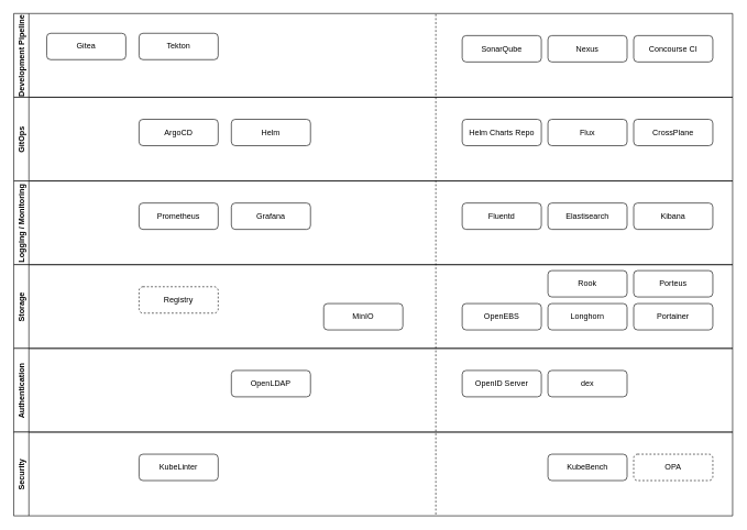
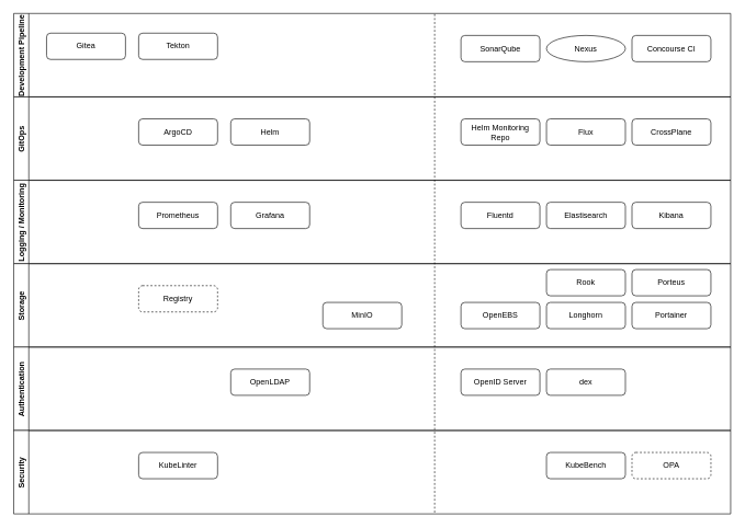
  <mxCell id="0" />
  <mxCell id="1" parent="0" />
  <mxCell id="2" value="Development Pipeline" style="swimlane;horizontal=0;" vertex="1" parent="1"><mxGeometry x="20" y="20" width="1090" height="127" as="geometry" /></mxCell>
  <mxCell id="3" value="Gitea" style="rounded=1;whiteSpace=wrap;html=1;gradientDirection=east;" vertex="1" parent="2"><mxGeometry x="50" y="30" width="120" height="40" as="geometry" /></mxCell>
  <mxCell id="4" value="Tekton" style="rounded=1;whiteSpace=wrap;html=1;" vertex="1" parent="2"><mxGeometry x="190" y="30" width="120" height="40" as="geometry" /></mxCell>
  <mxCell id="5" value="SonarQube" style="rounded=1;whiteSpace=wrap;html=1;" vertex="1" parent="2"><mxGeometry x="680" y="33.5" width="120" height="40" as="geometry" /></mxCell>
- <mxCell id="6" value="Nexus" style="rounded=1;whiteSpace=wrap;html=1;" vertex="1" parent="2"><mxGeometry x="810" y="33.5" width="120" height="40" as="geometry" /></mxCell>
+ <mxCell id="6" value="Nexus" style="ellipse;whiteSpace=wrap;html=1;" vertex="1" parent="2"><mxGeometry x="810" y="33.5" width="120" height="40" as="geometry" /></mxCell>
  <mxCell id="7" value="Concourse CI" style="rounded=1;whiteSpace=wrap;html=1;" vertex="1" parent="2"><mxGeometry x="940" y="33.5" width="120" height="40" as="geometry" /></mxCell>
  <mxCell id="8" value="GitOps" style="swimlane;horizontal=0;" vertex="1" parent="1"><mxGeometry x="20" y="147" width="1090" height="127" as="geometry" /></mxCell>
  <mxCell id="9" value="ArgoCD" style="rounded=1;whiteSpace=wrap;html=1;" vertex="1" parent="8"><mxGeometry x="190" y="33.5" width="120" height="40" as="geometry" /></mxCell>
  <mxCell id="10" value="Helm" style="rounded=1;whiteSpace=wrap;html=1;" vertex="1" parent="8"><mxGeometry x="330" y="33.5" width="120" height="40" as="geometry" /></mxCell>
- <mxCell id="11" value="Helm Charts Repo" style="rounded=1;whiteSpace=wrap;html=1;" vertex="1" parent="8"><mxGeometry x="680" y="33.5" width="120" height="40" as="geometry" /></mxCell>
+ <mxCell id="11" value="Helm Monitoring Repo" style="rounded=1;whiteSpace=wrap;html=1;" vertex="1" parent="8"><mxGeometry x="680" y="33.5" width="120" height="40" as="geometry" /></mxCell>
  <mxCell id="12" value="CrossPlane" style="rounded=1;whiteSpace=wrap;html=1;" vertex="1" parent="8"><mxGeometry x="940" y="33.5" width="120" height="40" as="geometry" /></mxCell>
  <mxCell id="13" value="Flux" style="rounded=1;whiteSpace=wrap;html=1;" vertex="1" parent="8"><mxGeometry x="810" y="33.5" width="120" height="40" as="geometry" /></mxCell>
  <mxCell id="14" value="Logging / Monitoring" style="swimlane;horizontal=0;" vertex="1" parent="1"><mxGeometry x="20" y="274" width="1090" height="127" as="geometry" /></mxCell>
  <mxCell id="15" value="Prometheus" style="rounded=1;whiteSpace=wrap;html=1;" vertex="1" parent="14"><mxGeometry x="190" y="33.5" width="120" height="40" as="geometry" /></mxCell>
  <mxCell id="16" value="Grafana" style="rounded=1;whiteSpace=wrap;html=1;" vertex="1" parent="14"><mxGeometry x="330" y="33.5" width="120" height="40" as="geometry" /></mxCell>
  <mxCell id="17" value="Elastisearch" style="rounded=1;whiteSpace=wrap;html=1;" vertex="1" parent="14"><mxGeometry x="810" y="33.5" width="120" height="40" as="geometry" /></mxCell>
  <mxCell id="18" value="Fluentd" style="rounded=1;whiteSpace=wrap;html=1;" vertex="1" parent="14"><mxGeometry x="680" y="33.5" width="120" height="40" as="geometry" /></mxCell>
  <mxCell id="19" value="Kibana" style="rounded=1;whiteSpace=wrap;html=1;" vertex="1" parent="14"><mxGeometry x="940" y="33.5" width="120" height="40" as="geometry" /></mxCell>
  <mxCell id="20" value="Storage" style="swimlane;horizontal=0;" vertex="1" parent="1"><mxGeometry x="20" y="401" width="1090" height="127" as="geometry" /></mxCell>
  <mxCell id="21" value="Registry" style="rounded=1;whiteSpace=wrap;html=1;dashed=1;" vertex="1" parent="20"><mxGeometry x="190" y="33.5" width="120" height="40" as="geometry" /></mxCell>
  <mxCell id="22" value="Rook" style="rounded=1;whiteSpace=wrap;html=1;" vertex="1" parent="20"><mxGeometry x="810" y="9" width="120" height="40" as="geometry" /></mxCell>
  <mxCell id="23" value="Longhorn" style="rounded=1;whiteSpace=wrap;html=1;" vertex="1" parent="20"><mxGeometry x="810" y="59" width="120" height="40" as="geometry" /></mxCell>
  <mxCell id="24" value="MinIO" style="rounded=1;whiteSpace=wrap;html=1;" vertex="1" parent="20"><mxGeometry x="470" y="59" width="120" height="40" as="geometry" /></mxCell>
  <mxCell id="25" value="OpenEBS" style="rounded=1;whiteSpace=wrap;html=1;" vertex="1" parent="20"><mxGeometry x="680" y="59" width="120" height="40" as="geometry" /></mxCell>
  <mxCell id="26" value="Porteus" style="rounded=1;whiteSpace=wrap;html=1;" vertex="1" parent="20"><mxGeometry x="940" y="9" width="120" height="40" as="geometry" /></mxCell>
  <mxCell id="27" value="Portainer" style="rounded=1;whiteSpace=wrap;html=1;" vertex="1" parent="20"><mxGeometry x="940" y="59" width="120" height="40" as="geometry" /></mxCell>
  <mxCell id="28" value="Authentication" style="swimlane;horizontal=0;" vertex="1" parent="1"><mxGeometry x="20" y="528" width="1090" height="127" as="geometry" /></mxCell>
  <mxCell id="29" value="dex" style="rounded=1;whiteSpace=wrap;html=1;" vertex="1" parent="28"><mxGeometry x="810" y="33.5" width="120" height="40" as="geometry" /></mxCell>
  <mxCell id="30" value="OpenLDAP" style="rounded=1;whiteSpace=wrap;html=1;" vertex="1" parent="28"><mxGeometry x="330" y="33.5" width="120" height="40" as="geometry" /></mxCell>
  <mxCell id="31" value="OpenID Server" style="rounded=1;whiteSpace=wrap;html=1;" vertex="1" parent="28"><mxGeometry x="680" y="33.5" width="120" height="40" as="geometry" /></mxCell>
  <mxCell id="32" value="Security" style="swimlane;horizontal=0;" vertex="1" parent="1"><mxGeometry x="20" y="655" width="1090" height="127" as="geometry" /></mxCell>
  <mxCell id="33" value="OPA" style="rounded=1;whiteSpace=wrap;html=1;dashed=1;" vertex="1" parent="32"><mxGeometry x="940" y="33.5" width="120" height="40" as="geometry" /></mxCell>
  <mxCell id="34" value="KubeLinter" style="rounded=1;whiteSpace=wrap;html=1;" vertex="1" parent="32"><mxGeometry x="190" y="33.5" width="120" height="40" as="geometry" /></mxCell>
  <mxCell id="35" value="KubeBench" style="rounded=1;whiteSpace=wrap;html=1;" vertex="1" parent="32"><mxGeometry x="810" y="33.5" width="120" height="40" as="geometry" /></mxCell>
  <mxCell id="36" value="" style="endArrow=none;dashed=1;html=1;" edge="1" parent="32"><mxGeometry width="50" height="50" relative="1" as="geometry"><mxPoint x="640" y="125" as="sourcePoint" /><mxPoint x="640" y="-635" as="targetPoint" /></mxGeometry></mxCell>
